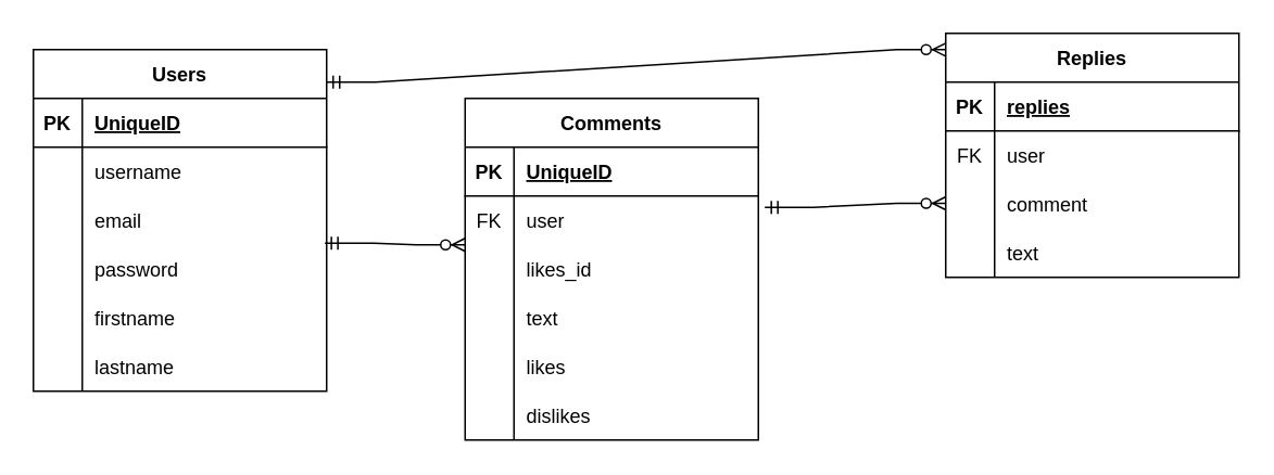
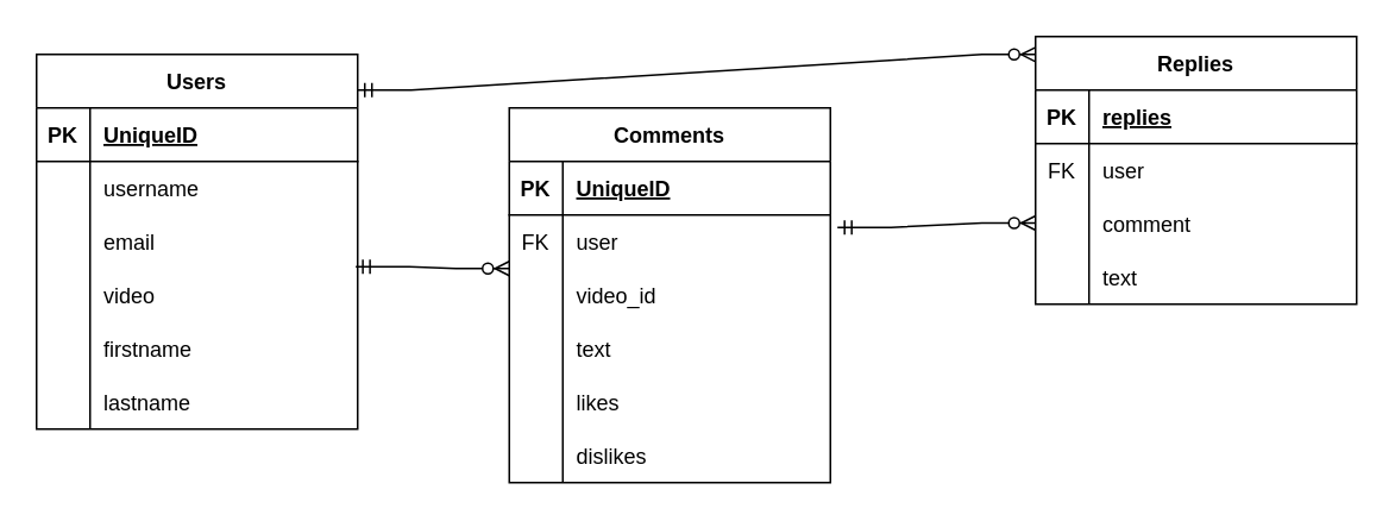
  <mxCell id="0" />
  <mxCell id="1" parent="0" />
  <mxCell id="2" value="Comments" style="shape=table;startSize=30;container=1;collapsible=1;childLayout=tableLayout;fixedRows=1;rowLines=0;fontStyle=1;align=center;resizeLast=1;" vertex="1" parent="1"><mxGeometry x="285" y="60" width="180" height="210" as="geometry" /></mxCell>
  <mxCell id="3" value="" style="shape=tableRow;horizontal=0;startSize=0;swimlaneHead=0;swimlaneBody=0;fillColor=none;collapsible=0;dropTarget=0;points=[[0,0.5],[1,0.5]];portConstraint=eastwest;top=0;left=0;right=0;bottom=1;" vertex="1" parent="2"><mxGeometry y="30" width="180" height="30" as="geometry" /></mxCell>
  <mxCell id="4" value="PK" style="shape=partialRectangle;connectable=0;fillColor=none;top=0;left=0;bottom=0;right=0;fontStyle=1;overflow=hidden;" vertex="1" parent="3"><mxGeometry width="30" height="30" as="geometry"><mxRectangle width="30" height="30" as="alternateBounds" /></mxGeometry></mxCell>
  <mxCell id="5" value="UniqueID" style="shape=partialRectangle;connectable=0;fillColor=none;top=0;left=0;bottom=0;right=0;align=left;spacingLeft=6;fontStyle=5;overflow=hidden;" vertex="1" parent="3"><mxGeometry x="30" width="150" height="30" as="geometry"><mxRectangle width="150" height="30" as="alternateBounds" /></mxGeometry></mxCell>
  <mxCell id="6" value="" style="shape=tableRow;horizontal=0;startSize=0;swimlaneHead=0;swimlaneBody=0;fillColor=none;collapsible=0;dropTarget=0;points=[[0,0.5],[1,0.5]];portConstraint=eastwest;top=0;left=0;right=0;bottom=0;" vertex="1" parent="2"><mxGeometry y="60" width="180" height="30" as="geometry" /></mxCell>
  <mxCell id="7" value="FK" style="shape=partialRectangle;connectable=0;fillColor=none;top=0;left=0;bottom=0;right=0;editable=1;overflow=hidden;" vertex="1" parent="6"><mxGeometry width="30" height="30" as="geometry"><mxRectangle width="30" height="30" as="alternateBounds" /></mxGeometry></mxCell>
  <mxCell id="8" value="user" style="shape=partialRectangle;connectable=0;fillColor=none;top=0;left=0;bottom=0;right=0;align=left;spacingLeft=6;overflow=hidden;" vertex="1" parent="6"><mxGeometry x="30" width="150" height="30" as="geometry"><mxRectangle width="150" height="30" as="alternateBounds" /></mxGeometry></mxCell>
  <mxCell id="9" value="" style="shape=tableRow;horizontal=0;startSize=0;swimlaneHead=0;swimlaneBody=0;fillColor=none;collapsible=0;dropTarget=0;points=[[0,0.5],[1,0.5]];portConstraint=eastwest;top=0;left=0;right=0;bottom=0;" vertex="1" parent="2"><mxGeometry y="90" width="180" height="30" as="geometry" /></mxCell>
  <mxCell id="10" value="" style="shape=partialRectangle;connectable=0;fillColor=none;top=0;left=0;bottom=0;right=0;editable=1;overflow=hidden;" vertex="1" parent="9"><mxGeometry width="30" height="30" as="geometry"><mxRectangle width="30" height="30" as="alternateBounds" /></mxGeometry></mxCell>
- <mxCell id="11" value="likes_id" style="shape=partialRectangle;connectable=0;fillColor=none;top=0;left=0;bottom=0;right=0;align=left;spacingLeft=6;overflow=hidden;" vertex="1" parent="9"><mxGeometry x="30" width="150" height="30" as="geometry"><mxRectangle width="150" height="30" as="alternateBounds" /></mxGeometry></mxCell>
+ <mxCell id="11" value="video_id" style="shape=partialRectangle;connectable=0;fillColor=none;top=0;left=0;bottom=0;right=0;align=left;spacingLeft=6;overflow=hidden;" vertex="1" parent="9"><mxGeometry x="30" width="150" height="30" as="geometry"><mxRectangle width="150" height="30" as="alternateBounds" /></mxGeometry></mxCell>
  <mxCell id="12" value="" style="shape=tableRow;horizontal=0;startSize=0;swimlaneHead=0;swimlaneBody=0;fillColor=none;collapsible=0;dropTarget=0;points=[[0,0.5],[1,0.5]];portConstraint=eastwest;top=0;left=0;right=0;bottom=0;" vertex="1" parent="2"><mxGeometry y="120" width="180" height="30" as="geometry" /></mxCell>
  <mxCell id="13" value="" style="shape=partialRectangle;connectable=0;fillColor=none;top=0;left=0;bottom=0;right=0;editable=1;overflow=hidden;" vertex="1" parent="12"><mxGeometry width="30" height="30" as="geometry"><mxRectangle width="30" height="30" as="alternateBounds" /></mxGeometry></mxCell>
  <mxCell id="14" value="text" style="shape=partialRectangle;connectable=0;fillColor=none;top=0;left=0;bottom=0;right=0;align=left;spacingLeft=6;overflow=hidden;" vertex="1" parent="12"><mxGeometry x="30" width="150" height="30" as="geometry"><mxRectangle width="150" height="30" as="alternateBounds" /></mxGeometry></mxCell>
  <mxCell id="15" value="" style="shape=tableRow;horizontal=0;startSize=0;swimlaneHead=0;swimlaneBody=0;fillColor=none;collapsible=0;dropTarget=0;points=[[0,0.5],[1,0.5]];portConstraint=eastwest;top=0;left=0;right=0;bottom=0;" vertex="1" parent="2"><mxGeometry y="150" width="180" height="30" as="geometry" /></mxCell>
  <mxCell id="16" value="" style="shape=partialRectangle;connectable=0;fillColor=none;top=0;left=0;bottom=0;right=0;editable=1;overflow=hidden;" vertex="1" parent="15"><mxGeometry width="30" height="30" as="geometry"><mxRectangle width="30" height="30" as="alternateBounds" /></mxGeometry></mxCell>
  <mxCell id="17" value="likes" style="shape=partialRectangle;connectable=0;fillColor=none;top=0;left=0;bottom=0;right=0;align=left;spacingLeft=6;overflow=hidden;" vertex="1" parent="15"><mxGeometry x="30" width="150" height="30" as="geometry"><mxRectangle width="150" height="30" as="alternateBounds" /></mxGeometry></mxCell>
  <mxCell id="18" value="" style="shape=tableRow;horizontal=0;startSize=0;swimlaneHead=0;swimlaneBody=0;fillColor=none;collapsible=0;dropTarget=0;points=[[0,0.5],[1,0.5]];portConstraint=eastwest;top=0;left=0;right=0;bottom=0;" vertex="1" parent="2"><mxGeometry y="180" width="180" height="30" as="geometry" /></mxCell>
  <mxCell id="19" value="" style="shape=partialRectangle;connectable=0;fillColor=none;top=0;left=0;bottom=0;right=0;editable=1;overflow=hidden;" vertex="1" parent="18"><mxGeometry width="30" height="30" as="geometry"><mxRectangle width="30" height="30" as="alternateBounds" /></mxGeometry></mxCell>
  <mxCell id="20" value="dislikes" style="shape=partialRectangle;connectable=0;fillColor=none;top=0;left=0;bottom=0;right=0;align=left;spacingLeft=6;overflow=hidden;" vertex="1" parent="18"><mxGeometry x="30" width="150" height="30" as="geometry"><mxRectangle width="150" height="30" as="alternateBounds" /></mxGeometry></mxCell>
  <mxCell id="21" value="Replies" style="shape=table;startSize=30;container=1;collapsible=1;childLayout=tableLayout;fixedRows=1;rowLines=0;fontStyle=1;align=center;resizeLast=1;" vertex="1" parent="1"><mxGeometry x="580" y="20" width="180" height="150" as="geometry" /></mxCell>
  <mxCell id="22" value="" style="shape=tableRow;horizontal=0;startSize=0;swimlaneHead=0;swimlaneBody=0;fillColor=none;collapsible=0;dropTarget=0;points=[[0,0.5],[1,0.5]];portConstraint=eastwest;top=0;left=0;right=0;bottom=1;" vertex="1" parent="21"><mxGeometry y="30" width="180" height="30" as="geometry" /></mxCell>
  <mxCell id="23" value="PK" style="shape=partialRectangle;connectable=0;fillColor=none;top=0;left=0;bottom=0;right=0;fontStyle=1;overflow=hidden;" vertex="1" parent="22"><mxGeometry width="30" height="30" as="geometry"><mxRectangle width="30" height="30" as="alternateBounds" /></mxGeometry></mxCell>
  <mxCell id="24" value="replies" style="shape=partialRectangle;connectable=0;fillColor=none;top=0;left=0;bottom=0;right=0;align=left;spacingLeft=6;fontStyle=5;overflow=hidden;" vertex="1" parent="22"><mxGeometry x="30" width="150" height="30" as="geometry"><mxRectangle width="150" height="30" as="alternateBounds" /></mxGeometry></mxCell>
  <mxCell id="25" value="" style="shape=tableRow;horizontal=0;startSize=0;swimlaneHead=0;swimlaneBody=0;fillColor=none;collapsible=0;dropTarget=0;points=[[0,0.5],[1,0.5]];portConstraint=eastwest;top=0;left=0;right=0;bottom=0;" vertex="1" parent="21"><mxGeometry y="60" width="180" height="30" as="geometry" /></mxCell>
  <mxCell id="26" value="FK" style="shape=partialRectangle;connectable=0;fillColor=none;top=0;left=0;bottom=0;right=0;editable=1;overflow=hidden;" vertex="1" parent="25"><mxGeometry width="30" height="30" as="geometry"><mxRectangle width="30" height="30" as="alternateBounds" /></mxGeometry></mxCell>
  <mxCell id="27" value="user" style="shape=partialRectangle;connectable=0;fillColor=none;top=0;left=0;bottom=0;right=0;align=left;spacingLeft=6;overflow=hidden;" vertex="1" parent="25"><mxGeometry x="30" width="150" height="30" as="geometry"><mxRectangle width="150" height="30" as="alternateBounds" /></mxGeometry></mxCell>
  <mxCell id="28" value="" style="shape=tableRow;horizontal=0;startSize=0;swimlaneHead=0;swimlaneBody=0;fillColor=none;collapsible=0;dropTarget=0;points=[[0,0.5],[1,0.5]];portConstraint=eastwest;top=0;left=0;right=0;bottom=0;" vertex="1" parent="21"><mxGeometry y="90" width="180" height="30" as="geometry" /></mxCell>
  <mxCell id="29" value="" style="shape=partialRectangle;connectable=0;fillColor=none;top=0;left=0;bottom=0;right=0;editable=1;overflow=hidden;" vertex="1" parent="28"><mxGeometry width="30" height="30" as="geometry"><mxRectangle width="30" height="30" as="alternateBounds" /></mxGeometry></mxCell>
  <mxCell id="30" value="comment" style="shape=partialRectangle;connectable=0;fillColor=none;top=0;left=0;bottom=0;right=0;align=left;spacingLeft=6;overflow=hidden;" vertex="1" parent="28"><mxGeometry x="30" width="150" height="30" as="geometry"><mxRectangle width="150" height="30" as="alternateBounds" /></mxGeometry></mxCell>
  <mxCell id="31" value="" style="shape=tableRow;horizontal=0;startSize=0;swimlaneHead=0;swimlaneBody=0;fillColor=none;collapsible=0;dropTarget=0;points=[[0,0.5],[1,0.5]];portConstraint=eastwest;top=0;left=0;right=0;bottom=0;" vertex="1" parent="21"><mxGeometry y="120" width="180" height="30" as="geometry" /></mxCell>
  <mxCell id="32" value="" style="shape=partialRectangle;connectable=0;fillColor=none;top=0;left=0;bottom=0;right=0;editable=1;overflow=hidden;" vertex="1" parent="31"><mxGeometry width="30" height="30" as="geometry"><mxRectangle width="30" height="30" as="alternateBounds" /></mxGeometry></mxCell>
  <mxCell id="33" value="text" style="shape=partialRectangle;connectable=0;fillColor=none;top=0;left=0;bottom=0;right=0;align=left;spacingLeft=6;overflow=hidden;" vertex="1" parent="31"><mxGeometry x="30" width="150" height="30" as="geometry"><mxRectangle width="150" height="30" as="alternateBounds" /></mxGeometry></mxCell>
  <mxCell id="34" value="Users" style="shape=table;startSize=30;container=1;collapsible=1;childLayout=tableLayout;fixedRows=1;rowLines=0;fontStyle=1;align=center;resizeLast=1;" vertex="1" parent="1"><mxGeometry x="20" y="30" width="180" height="210" as="geometry"><mxRectangle x="70" y="230" width="70" height="30" as="alternateBounds" /></mxGeometry></mxCell>
  <mxCell id="35" value="" style="shape=tableRow;horizontal=0;startSize=0;swimlaneHead=0;swimlaneBody=0;fillColor=none;collapsible=0;dropTarget=0;points=[[0,0.5],[1,0.5]];portConstraint=eastwest;top=0;left=0;right=0;bottom=1;" vertex="1" parent="34"><mxGeometry y="30" width="180" height="30" as="geometry" /></mxCell>
  <mxCell id="36" value="PK" style="shape=partialRectangle;connectable=0;fillColor=none;top=0;left=0;bottom=0;right=0;fontStyle=1;overflow=hidden;" vertex="1" parent="35"><mxGeometry width="30" height="30" as="geometry"><mxRectangle width="30" height="30" as="alternateBounds" /></mxGeometry></mxCell>
  <mxCell id="37" value="UniqueID" style="shape=partialRectangle;connectable=0;fillColor=none;top=0;left=0;bottom=0;right=0;align=left;spacingLeft=6;fontStyle=5;overflow=hidden;" vertex="1" parent="35"><mxGeometry x="30" width="150" height="30" as="geometry"><mxRectangle width="150" height="30" as="alternateBounds" /></mxGeometry></mxCell>
  <mxCell id="38" value="" style="shape=tableRow;horizontal=0;startSize=0;swimlaneHead=0;swimlaneBody=0;fillColor=none;collapsible=0;dropTarget=0;points=[[0,0.5],[1,0.5]];portConstraint=eastwest;top=0;left=0;right=0;bottom=0;" vertex="1" parent="34"><mxGeometry y="60" width="180" height="30" as="geometry" /></mxCell>
  <mxCell id="39" value="" style="shape=partialRectangle;connectable=0;fillColor=none;top=0;left=0;bottom=0;right=0;editable=1;overflow=hidden;" vertex="1" parent="38"><mxGeometry width="30" height="30" as="geometry"><mxRectangle width="30" height="30" as="alternateBounds" /></mxGeometry></mxCell>
  <mxCell id="40" value="username" style="shape=partialRectangle;connectable=0;fillColor=none;top=0;left=0;bottom=0;right=0;align=left;spacingLeft=6;overflow=hidden;" vertex="1" parent="38"><mxGeometry x="30" width="150" height="30" as="geometry"><mxRectangle width="150" height="30" as="alternateBounds" /></mxGeometry></mxCell>
  <mxCell id="41" value="" style="shape=tableRow;horizontal=0;startSize=0;swimlaneHead=0;swimlaneBody=0;fillColor=none;collapsible=0;dropTarget=0;points=[[0,0.5],[1,0.5]];portConstraint=eastwest;top=0;left=0;right=0;bottom=0;" vertex="1" parent="34"><mxGeometry y="90" width="180" height="30" as="geometry" /></mxCell>
  <mxCell id="42" value="" style="shape=partialRectangle;connectable=0;fillColor=none;top=0;left=0;bottom=0;right=0;editable=1;overflow=hidden;" vertex="1" parent="41"><mxGeometry width="30" height="30" as="geometry"><mxRectangle width="30" height="30" as="alternateBounds" /></mxGeometry></mxCell>
  <mxCell id="43" value="email" style="shape=partialRectangle;connectable=0;fillColor=none;top=0;left=0;bottom=0;right=0;align=left;spacingLeft=6;overflow=hidden;" vertex="1" parent="41"><mxGeometry x="30" width="150" height="30" as="geometry"><mxRectangle width="150" height="30" as="alternateBounds" /></mxGeometry></mxCell>
  <mxCell id="44" value="" style="shape=tableRow;horizontal=0;startSize=0;swimlaneHead=0;swimlaneBody=0;fillColor=none;collapsible=0;dropTarget=0;points=[[0,0.5],[1,0.5]];portConstraint=eastwest;top=0;left=0;right=0;bottom=0;" vertex="1" parent="34"><mxGeometry y="120" width="180" height="30" as="geometry" /></mxCell>
  <mxCell id="45" value="" style="shape=partialRectangle;connectable=0;fillColor=none;top=0;left=0;bottom=0;right=0;editable=1;overflow=hidden;" vertex="1" parent="44"><mxGeometry width="30" height="30" as="geometry"><mxRectangle width="30" height="30" as="alternateBounds" /></mxGeometry></mxCell>
- <mxCell id="46" value="password" style="shape=partialRectangle;connectable=0;fillColor=none;top=0;left=0;bottom=0;right=0;align=left;spacingLeft=6;overflow=hidden;" vertex="1" parent="44"><mxGeometry x="30" width="150" height="30" as="geometry"><mxRectangle width="150" height="30" as="alternateBounds" /></mxGeometry></mxCell>
+ <mxCell id="46" value="video" style="shape=partialRectangle;connectable=0;fillColor=none;top=0;left=0;bottom=0;right=0;align=left;spacingLeft=6;overflow=hidden;" vertex="1" parent="44"><mxGeometry x="30" width="150" height="30" as="geometry"><mxRectangle width="150" height="30" as="alternateBounds" /></mxGeometry></mxCell>
  <mxCell id="47" value="" style="shape=tableRow;horizontal=0;startSize=0;swimlaneHead=0;swimlaneBody=0;fillColor=none;collapsible=0;dropTarget=0;points=[[0,0.5],[1,0.5]];portConstraint=eastwest;top=0;left=0;right=0;bottom=0;" vertex="1" parent="34"><mxGeometry y="150" width="180" height="30" as="geometry" /></mxCell>
  <mxCell id="48" value="" style="shape=partialRectangle;connectable=0;fillColor=none;top=0;left=0;bottom=0;right=0;editable=1;overflow=hidden;" vertex="1" parent="47"><mxGeometry width="30" height="30" as="geometry"><mxRectangle width="30" height="30" as="alternateBounds" /></mxGeometry></mxCell>
  <mxCell id="49" value="firstname" style="shape=partialRectangle;connectable=0;fillColor=none;top=0;left=0;bottom=0;right=0;align=left;spacingLeft=6;overflow=hidden;" vertex="1" parent="47"><mxGeometry x="30" width="150" height="30" as="geometry"><mxRectangle width="150" height="30" as="alternateBounds" /></mxGeometry></mxCell>
  <mxCell id="50" value="" style="shape=tableRow;horizontal=0;startSize=0;swimlaneHead=0;swimlaneBody=0;fillColor=none;collapsible=0;dropTarget=0;points=[[0,0.5],[1,0.5]];portConstraint=eastwest;top=0;left=0;right=0;bottom=0;" vertex="1" parent="34"><mxGeometry y="180" width="180" height="30" as="geometry" /></mxCell>
  <mxCell id="51" value="" style="shape=partialRectangle;connectable=0;fillColor=none;top=0;left=0;bottom=0;right=0;editable=1;overflow=hidden;" vertex="1" parent="50"><mxGeometry width="30" height="30" as="geometry"><mxRectangle width="30" height="30" as="alternateBounds" /></mxGeometry></mxCell>
  <mxCell id="52" value="lastname" style="shape=partialRectangle;connectable=0;fillColor=none;top=0;left=0;bottom=0;right=0;align=left;spacingLeft=6;overflow=hidden;" vertex="1" parent="50"><mxGeometry x="30" width="150" height="30" as="geometry"><mxRectangle width="150" height="30" as="alternateBounds" /></mxGeometry></mxCell>
  <mxCell id="53" value="" style="edgeStyle=entityRelationEdgeStyle;fontSize=12;html=1;endArrow=ERzeroToMany;startArrow=ERmandOne;rounded=0;exitX=0.994;exitY=-0.033;exitDx=0;exitDy=0;exitPerimeter=0;" edge="1" parent="1" source="44"><mxGeometry width="100" height="100" relative="1" as="geometry"><mxPoint x="205" y="150" as="sourcePoint" /><mxPoint x="285" y="150" as="targetPoint" /></mxGeometry></mxCell>
  <mxCell id="54" value="" style="edgeStyle=entityRelationEdgeStyle;fontSize=12;html=1;endArrow=ERzeroToMany;startArrow=ERmandOne;rounded=0;exitX=1.022;exitY=0.233;exitDx=0;exitDy=0;exitPerimeter=0;" edge="1" parent="1" source="6"><mxGeometry width="100" height="100" relative="1" as="geometry"><mxPoint x="480" y="124.5" as="sourcePoint" /><mxPoint x="580" y="124.5" as="targetPoint" /></mxGeometry></mxCell>
  <mxCell id="55" value="" style="edgeStyle=entityRelationEdgeStyle;fontSize=12;html=1;endArrow=ERzeroToMany;startArrow=ERmandOne;rounded=0;entryX=0;entryY=0.067;entryDx=0;entryDy=0;entryPerimeter=0;" edge="1" parent="1" target="21"><mxGeometry width="100" height="100" relative="1" as="geometry"><mxPoint x="200" y="50" as="sourcePoint" /><mxPoint x="570" y="50" as="targetPoint" /></mxGeometry></mxCell>
